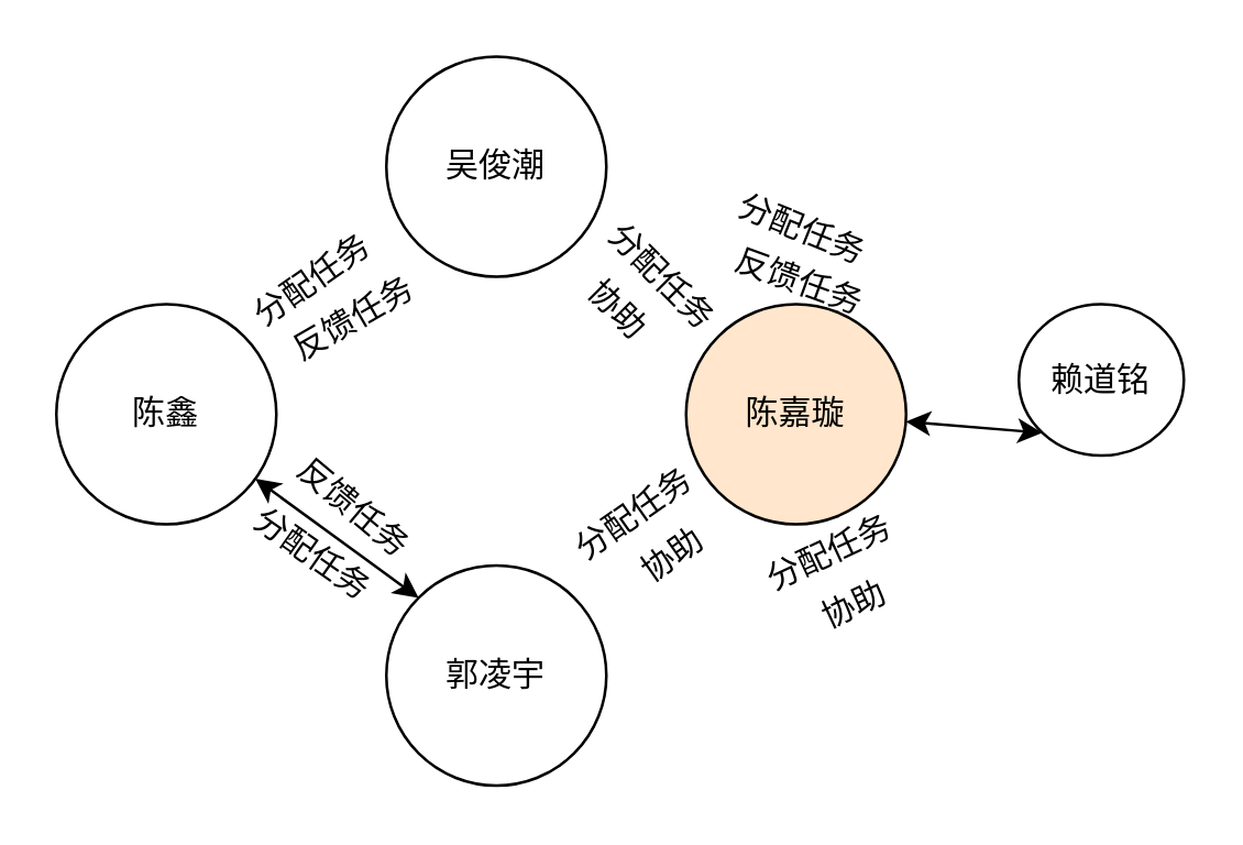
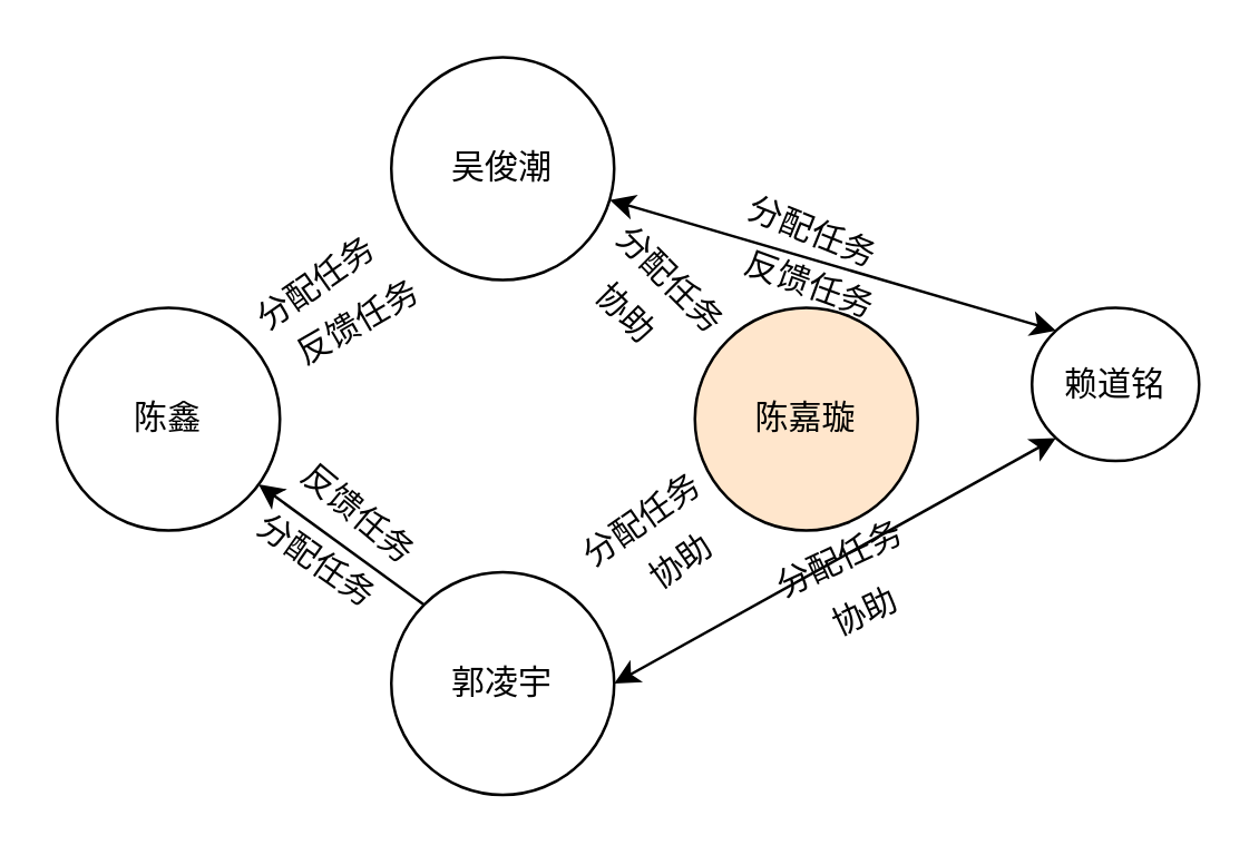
  <mxCell id="0" />
  <mxCell id="1" parent="0" />
- <mxCell id="2" value="" style="rounded=0;orthogonalLoop=1;jettySize=auto;html=1;entryX=0;entryY=0;entryDx=0;entryDy=0;startArrow=classic;startFill=1;" edge="1" parent="1" source="3" target="6"><mxGeometry relative="1" as="geometry"><mxPoint x="60" y="270" as="targetPoint" /></mxGeometry></mxCell>
+ <mxCell id="2" value="" style="rounded=0;orthogonalLoop=1;jettySize=auto;html=1;entryX=0;entryY=0;entryDx=0;entryDy=0;startArrow=classic;startFill=1;endArrow=none;" edge="1" parent="1" source="3" target="6"><mxGeometry relative="1" as="geometry"><mxPoint x="60" y="270" as="targetPoint" /></mxGeometry></mxCell>
  <mxCell id="3" value="陈鑫" style="ellipse;whiteSpace=wrap;html=1;aspect=fixed;" vertex="1" parent="1"><mxGeometry x="20" y="110" width="80" height="80" as="geometry" /></mxCell>
+ <mxCell id="4" value="" style="rounded=0;orthogonalLoop=1;jettySize=auto;html=1;entryX=0;entryY=0;entryDx=0;entryDy=0;startArrow=classic;startFill=1;" edge="1" parent="1" source="5" target="9"><mxGeometry relative="1" as="geometry"><mxPoint x="300" y="70" as="targetPoint" /></mxGeometry></mxCell>
  <mxCell id="5" value="吴俊潮" style="ellipse;whiteSpace=wrap;html=1;aspect=fixed;" vertex="1" parent="1"><mxGeometry x="140" y="20" width="80" height="80" as="geometry" /></mxCell>
  <mxCell id="6" value="郭凌宇" style="ellipse;whiteSpace=wrap;html=1;aspect=fixed;" vertex="1" parent="1"><mxGeometry x="140" y="205" width="80" height="80" as="geometry" /></mxCell>
  <mxCell id="7" value="陈嘉璇" style="ellipse;whiteSpace=wrap;html=1;aspect=fixed;fillColor=#ffe6cc;" vertex="1" parent="1"><mxGeometry x="249" y="110" width="80" height="80" as="geometry" /></mxCell>
- <mxCell id="8" value="" style="rounded=0;orthogonalLoop=1;jettySize=auto;html=1;startArrow=classic;startFill=1;exitX=0;exitY=1;exitDx=0;exitDy=0;" edge="1" parent="1" source="9" target="7"><mxGeometry relative="1" as="geometry"><mxPoint x="410" y="270" as="targetPoint" /></mxGeometry></mxCell>
+ <mxCell id="8" value="" style="rounded=0;orthogonalLoop=1;jettySize=auto;html=1;entryX=1;entryY=0.5;entryDx=0;entryDy=0;startArrow=classic;startFill=1;exitX=0;exitY=1;exitDx=0;exitDy=0;" edge="1" parent="1" source="9" target="6"><mxGeometry relative="1" as="geometry"><mxPoint x="410" y="270" as="targetPoint" /></mxGeometry></mxCell>
  <mxCell id="9" value="赖道铭" style="ellipse;whiteSpace=wrap;html=1;aspect=fixed;" vertex="1" parent="1"><mxGeometry x="370" y="110" width="60" height="55" as="geometry" /></mxCell>
  <mxCell id="10" value="分配任务" style="text;html=1;align=center;verticalAlign=middle;resizable=0;points=[];autosize=1;strokeColor=none;rotation=-35;" vertex="1" parent="1"><mxGeometry x="83" y="92" width="60" height="20" as="geometry" /></mxCell>
  <mxCell id="11" value="分配任务" style="text;html=1;align=center;verticalAlign=middle;resizable=0;points=[];autosize=1;strokeColor=none;rotation=35;" vertex="1" parent="1"><mxGeometry x="83" y="191" width="60" height="20" as="geometry" /></mxCell>
  <mxCell id="12" value="反馈任务" style="text;html=1;align=center;verticalAlign=middle;resizable=0;points=[];autosize=1;strokeColor=none;rotation=-30;" vertex="1" parent="1"><mxGeometry x="98" y="106" width="60" height="20" as="geometry" /></mxCell>
  <mxCell id="13" value="反馈任务" style="text;html=1;align=center;verticalAlign=middle;resizable=0;points=[];autosize=1;strokeColor=none;rotation=40;" vertex="1" parent="1"><mxGeometry x="98" y="174" width="60" height="20" as="geometry" /></mxCell>
  <mxCell id="14" value="分配任务" style="text;html=1;align=center;verticalAlign=middle;resizable=0;points=[];autosize=1;strokeColor=none;rotation=22;" vertex="1" parent="1"><mxGeometry x="261" y="73" width="60" height="20" as="geometry" /></mxCell>
  <mxCell id="15" value="协助" style="text;html=1;align=center;verticalAlign=middle;resizable=0;points=[];autosize=1;strokeColor=none;rotation=-25;" vertex="1" parent="1"><mxGeometry x="290" y="210" width="40" height="20" as="geometry" /></mxCell>
  <mxCell id="16" value="分配任务" style="text;html=1;align=center;verticalAlign=middle;resizable=0;points=[];autosize=1;strokeColor=none;rotation=-25;" vertex="1" parent="1"><mxGeometry x="271" y="191" width="60" height="20" as="geometry" /></mxCell>
  <mxCell id="17" value="协助" style="text;html=1;align=center;verticalAlign=middle;resizable=0;points=[];autosize=1;strokeColor=none;rotation=-35;" vertex="1" parent="1"><mxGeometry x="224" y="192" width="40" height="20" as="geometry" /></mxCell>
  <mxCell id="18" value="分配任务" style="text;html=1;align=center;verticalAlign=middle;resizable=0;points=[];autosize=1;strokeColor=none;rotation=-35;" vertex="1" parent="1"><mxGeometry x="200" y="177" width="60" height="20" as="geometry" /></mxCell>
  <mxCell id="19" value="分配任务" style="text;html=1;align=center;verticalAlign=middle;resizable=0;points=[];autosize=1;strokeColor=none;rotation=45;" vertex="1" parent="1"><mxGeometry x="210" y="90" width="60" height="20" as="geometry" /></mxCell>
  <mxCell id="20" value="反馈任务" style="text;html=1;align=center;verticalAlign=middle;resizable=0;points=[];autosize=1;strokeColor=none;rotation=20;" vertex="1" parent="1"><mxGeometry x="260" y="92" width="60" height="20" as="geometry" /></mxCell>
  <mxCell id="21" value="协助" style="text;html=1;align=center;verticalAlign=middle;resizable=0;points=[];autosize=1;strokeColor=none;rotation=45;" vertex="1" parent="1"><mxGeometry x="204" y="102" width="40" height="20" as="geometry" /></mxCell>
